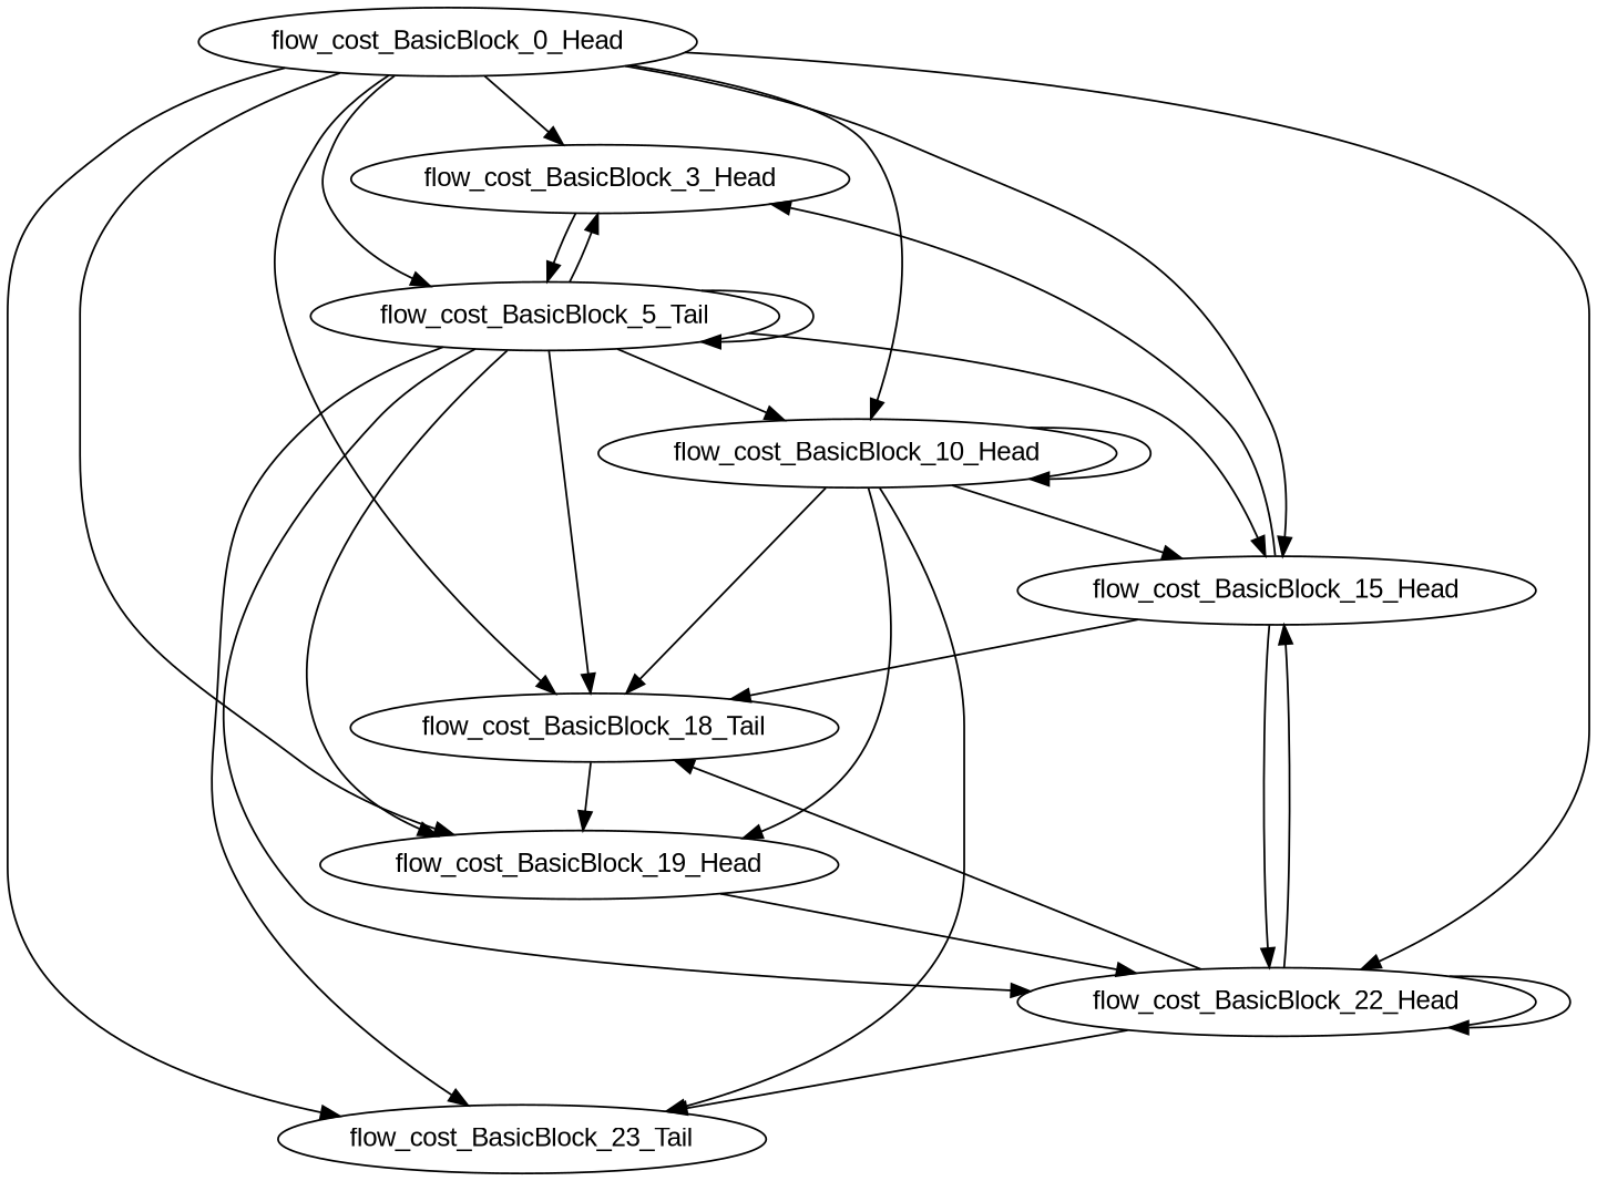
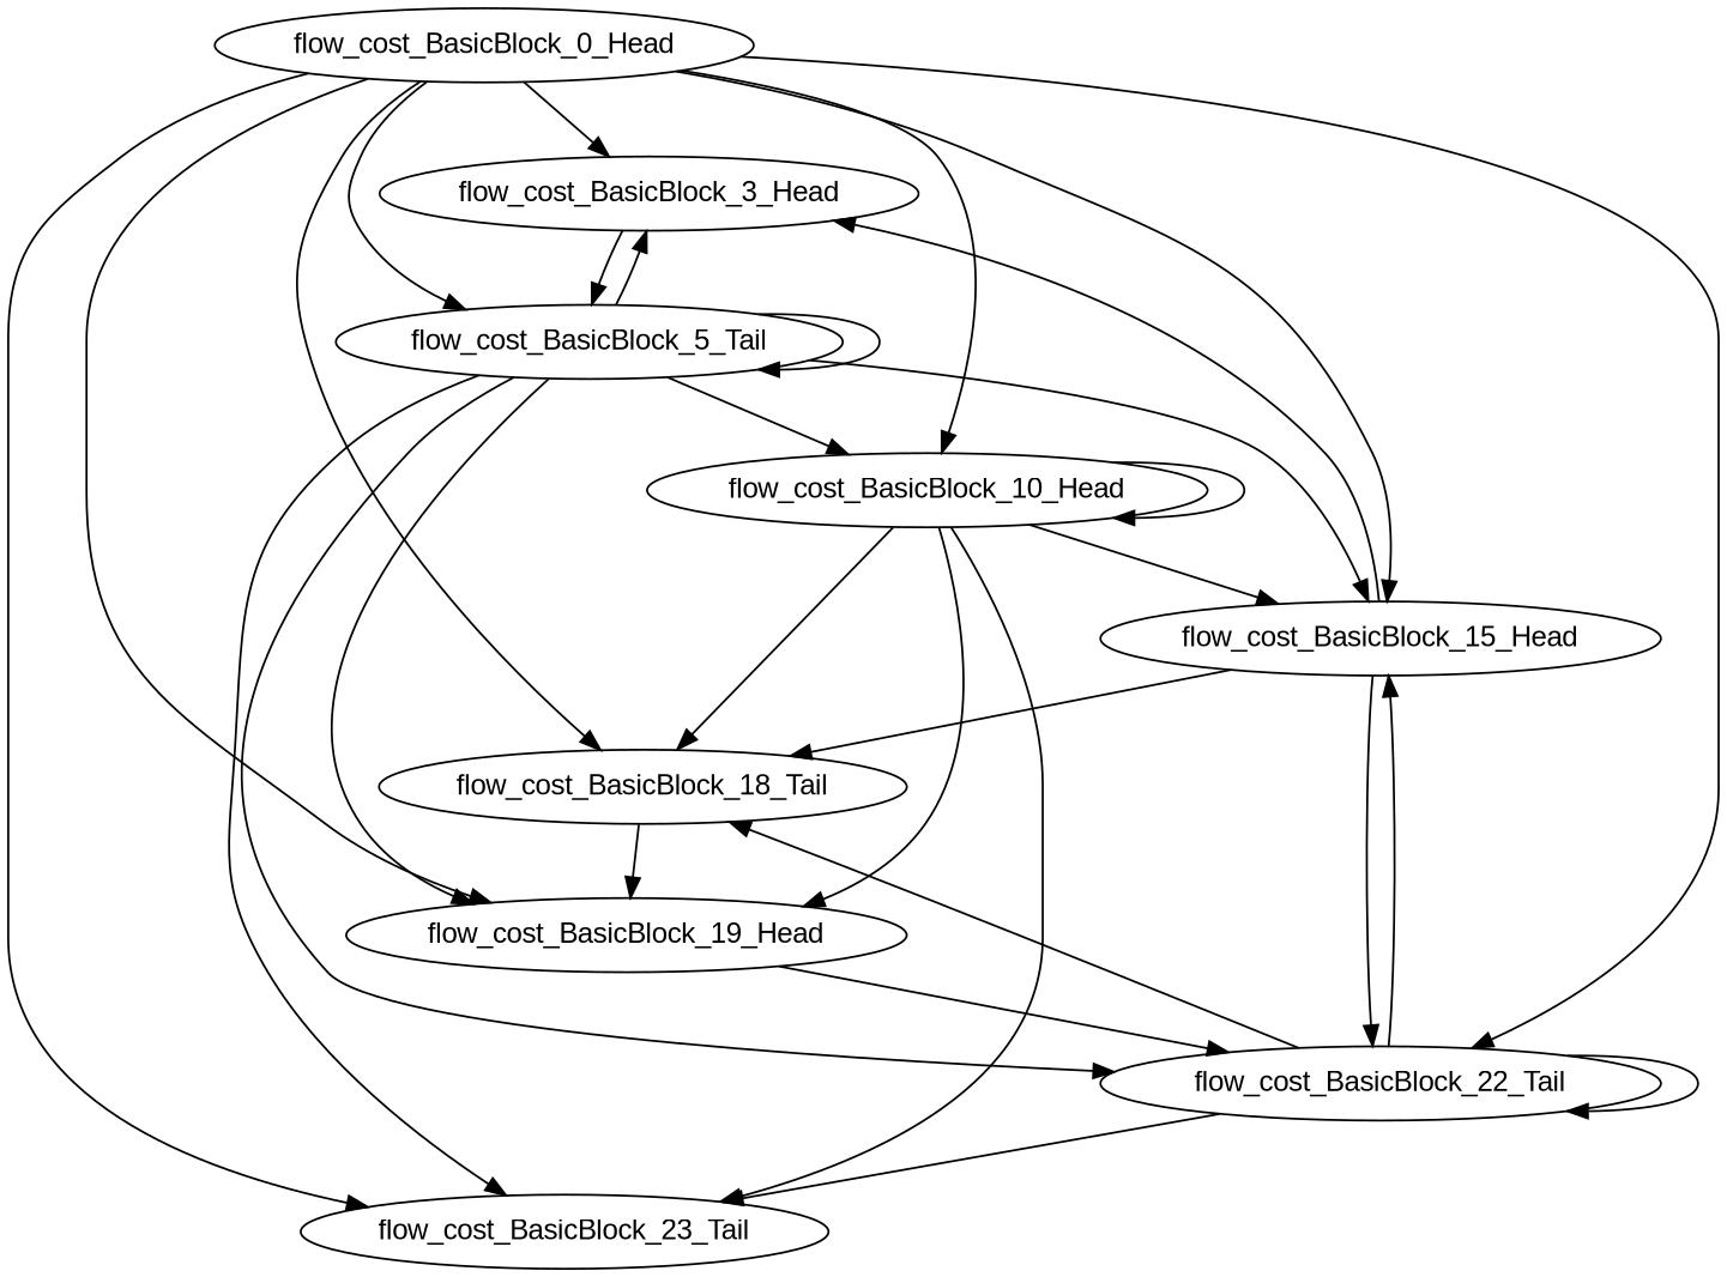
  digraph {
    fontname="Liberation Sans"
    node [fontname="Liberation Sans"]
    edge [fontname="Liberation Sans"]
    flow_cost_BasicBlock_0_Head
    flow_cost_BasicBlock_3_Head
    flow_cost_BasicBlock_15_Head
-   flow_cost_BasicBlock_22_Head
+   flow_cost_BasicBlock_22_Head [label=flow_cost_BasicBlock_22_Tail]
    flow_cost_BasicBlock_23_Tail
    flow_cost_BasicBlock_18_Tail
    flow_cost_BasicBlock_19_Head
    flow_cost_BasicBlock_5_Tail
    flow_cost_BasicBlock_10_Head
    flow_cost_BasicBlock_0_Head -> flow_cost_BasicBlock_3_Head
    flow_cost_BasicBlock_0_Head -> flow_cost_BasicBlock_15_Head
    flow_cost_BasicBlock_0_Head -> flow_cost_BasicBlock_22_Head
    flow_cost_BasicBlock_0_Head -> flow_cost_BasicBlock_23_Tail
    flow_cost_BasicBlock_0_Head -> flow_cost_BasicBlock_18_Tail
    flow_cost_BasicBlock_0_Head -> flow_cost_BasicBlock_19_Head
    flow_cost_BasicBlock_0_Head -> flow_cost_BasicBlock_5_Tail
    flow_cost_BasicBlock_0_Head -> flow_cost_BasicBlock_10_Head
    flow_cost_BasicBlock_3_Head -> flow_cost_BasicBlock_5_Tail
    flow_cost_BasicBlock_15_Head -> flow_cost_BasicBlock_3_Head
    flow_cost_BasicBlock_15_Head -> flow_cost_BasicBlock_22_Head
    flow_cost_BasicBlock_15_Head -> flow_cost_BasicBlock_18_Tail
    flow_cost_BasicBlock_22_Head -> flow_cost_BasicBlock_15_Head
    flow_cost_BasicBlock_22_Head -> flow_cost_BasicBlock_22_Head
    flow_cost_BasicBlock_22_Head -> flow_cost_BasicBlock_23_Tail
    flow_cost_BasicBlock_22_Head -> flow_cost_BasicBlock_18_Tail
    flow_cost_BasicBlock_18_Tail -> flow_cost_BasicBlock_19_Head
    flow_cost_BasicBlock_19_Head -> flow_cost_BasicBlock_22_Head
    flow_cost_BasicBlock_5_Tail -> flow_cost_BasicBlock_3_Head
    flow_cost_BasicBlock_5_Tail -> flow_cost_BasicBlock_15_Head
    flow_cost_BasicBlock_5_Tail -> flow_cost_BasicBlock_22_Head
    flow_cost_BasicBlock_5_Tail -> flow_cost_BasicBlock_23_Tail
-   flow_cost_BasicBlock_5_Tail -> flow_cost_BasicBlock_18_Tail
    flow_cost_BasicBlock_5_Tail -> flow_cost_BasicBlock_19_Head
    flow_cost_BasicBlock_5_Tail -> flow_cost_BasicBlock_5_Tail
    flow_cost_BasicBlock_5_Tail -> flow_cost_BasicBlock_10_Head
    flow_cost_BasicBlock_10_Head -> flow_cost_BasicBlock_15_Head
    flow_cost_BasicBlock_10_Head -> flow_cost_BasicBlock_23_Tail
    flow_cost_BasicBlock_10_Head -> flow_cost_BasicBlock_18_Tail
    flow_cost_BasicBlock_10_Head -> flow_cost_BasicBlock_19_Head
    flow_cost_BasicBlock_10_Head -> flow_cost_BasicBlock_10_Head
  }
